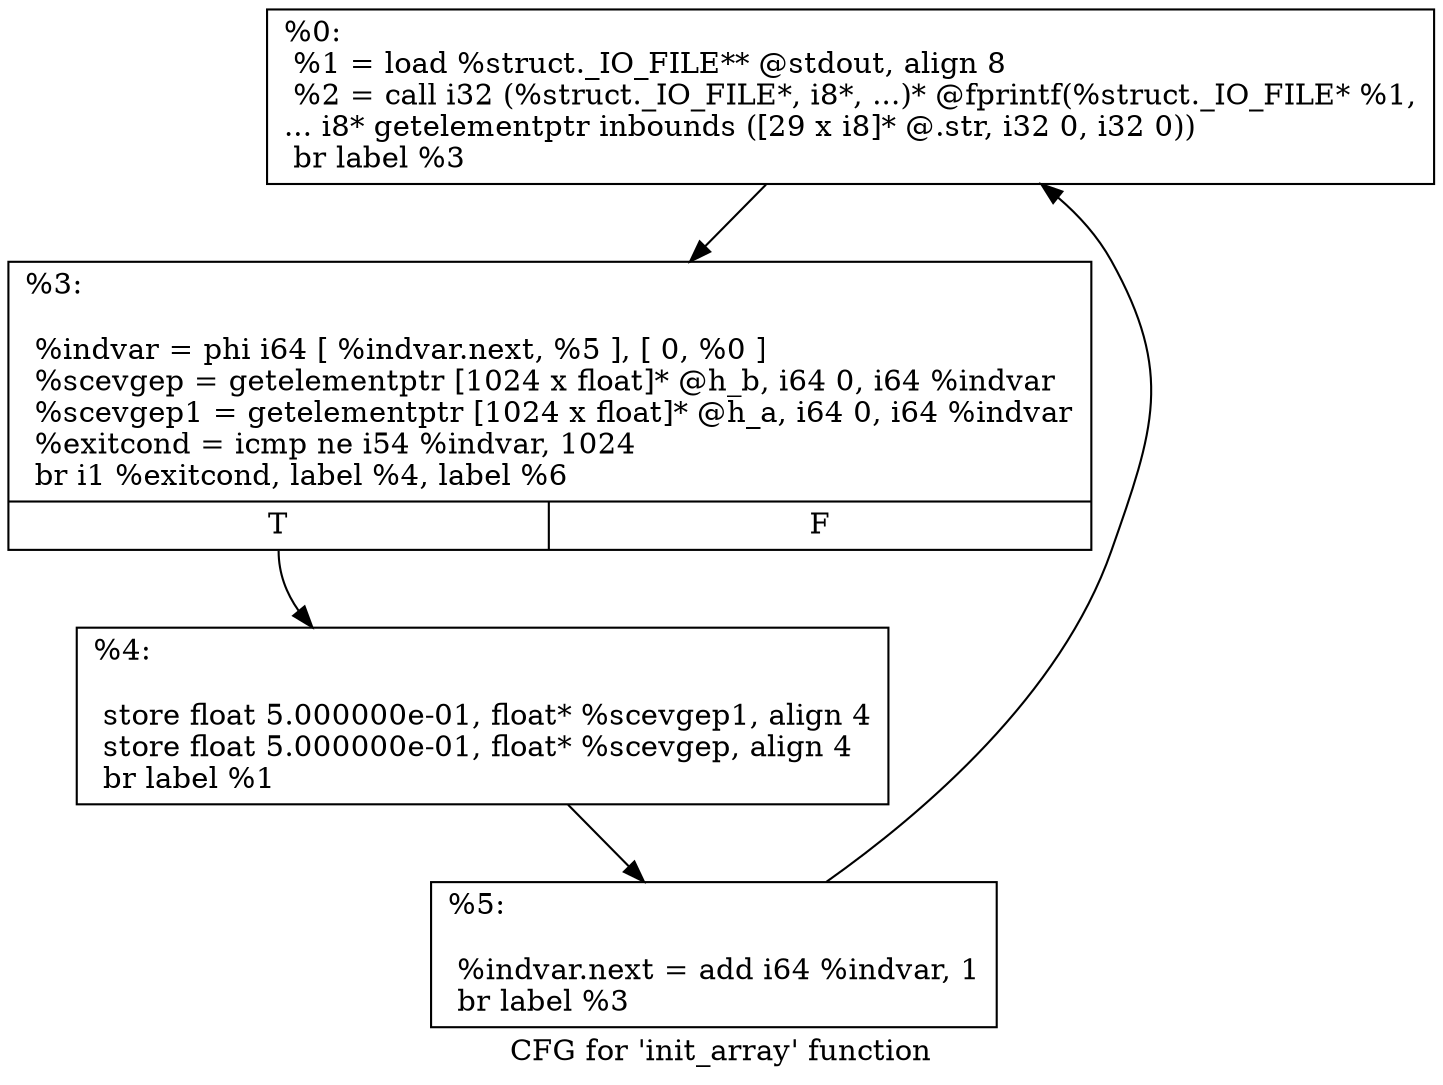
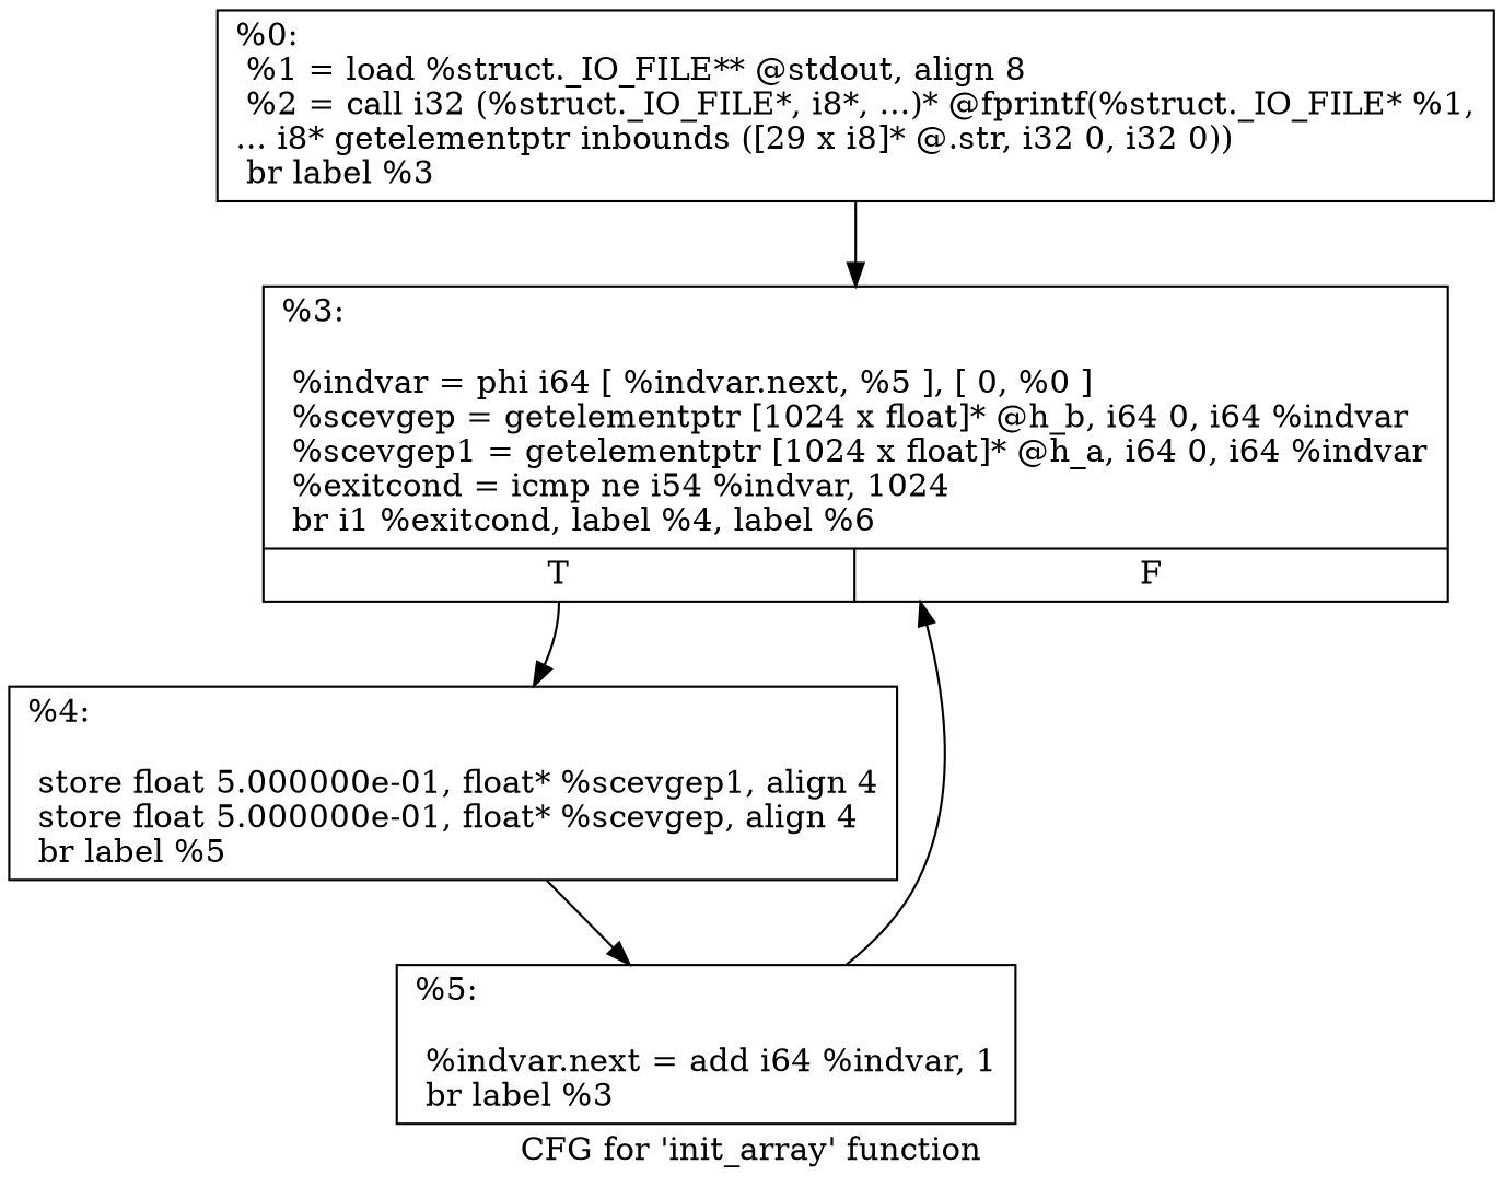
  digraph {
    label="CFG for 'init_array' function"
    node [shape=record]
    n1 [label="{%0:\l  %1 = load %struct._IO_FILE** @stdout, align 8\l  %2 = call i32 (%struct._IO_FILE*, i8*, ...)* @fprintf(%struct._IO_FILE* %1,\l... i8* getelementptr inbounds ([29 x i8]* @.str, i32 0, i32 0))\l  br label %3\l}"]
    n2 [label="{%3:\l\l  %indvar = phi i64 [ %indvar.next, %5 ], [ 0, %0 ]\l  %scevgep = getelementptr [1024 x float]* @h_b, i64 0, i64 %indvar\l  %scevgep1 = getelementptr [1024 x float]* @h_a, i64 0, i64 %indvar\l  %exitcond = icmp ne i54 %indvar, 1024\l  br i1 %exitcond, label %4, label %6\l|{<s0>T|<s1>F}}"]
-   n3 [label="{%4:\l\l  store float 5.000000e-01, float* %scevgep1, align 4\l  store float 5.000000e-01, float* %scevgep, align 4\l  br label %1\l}"]
+   n3 [label="{%4:\l\l  store float 5.000000e-01, float* %scevgep1, align 4\l  store float 5.000000e-01, float* %scevgep, align 4\l  br label %5\l}"]
    n4 [label="{%5:\l\l  %indvar.next = add i64 %indvar, 1\l  br label %3\l}"]
    n1 -> n2
    n2 -> n3 [tailport=s0]
    n3 -> n4
-   n4 -> n1
+   n4 -> n2
  }
